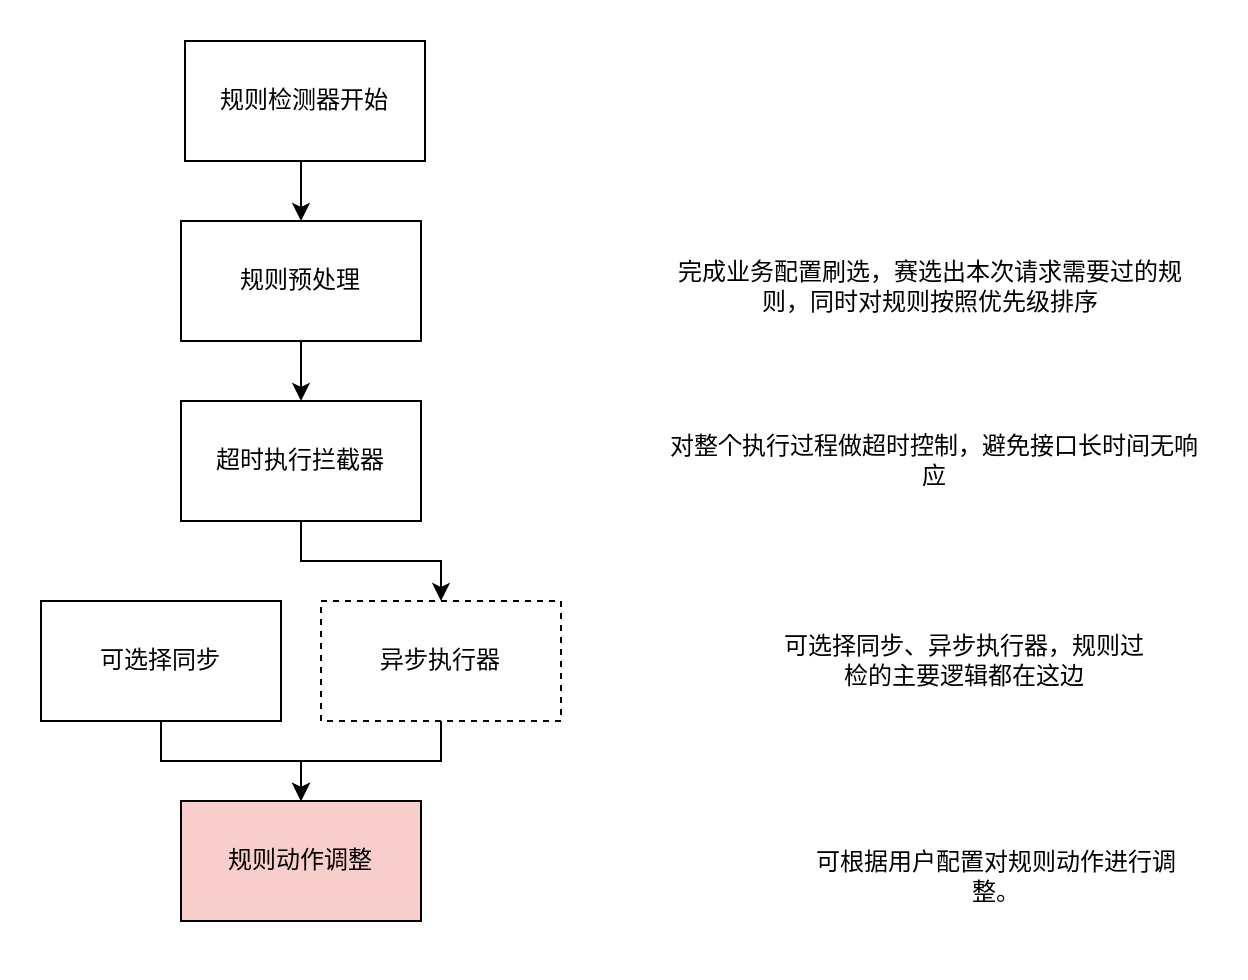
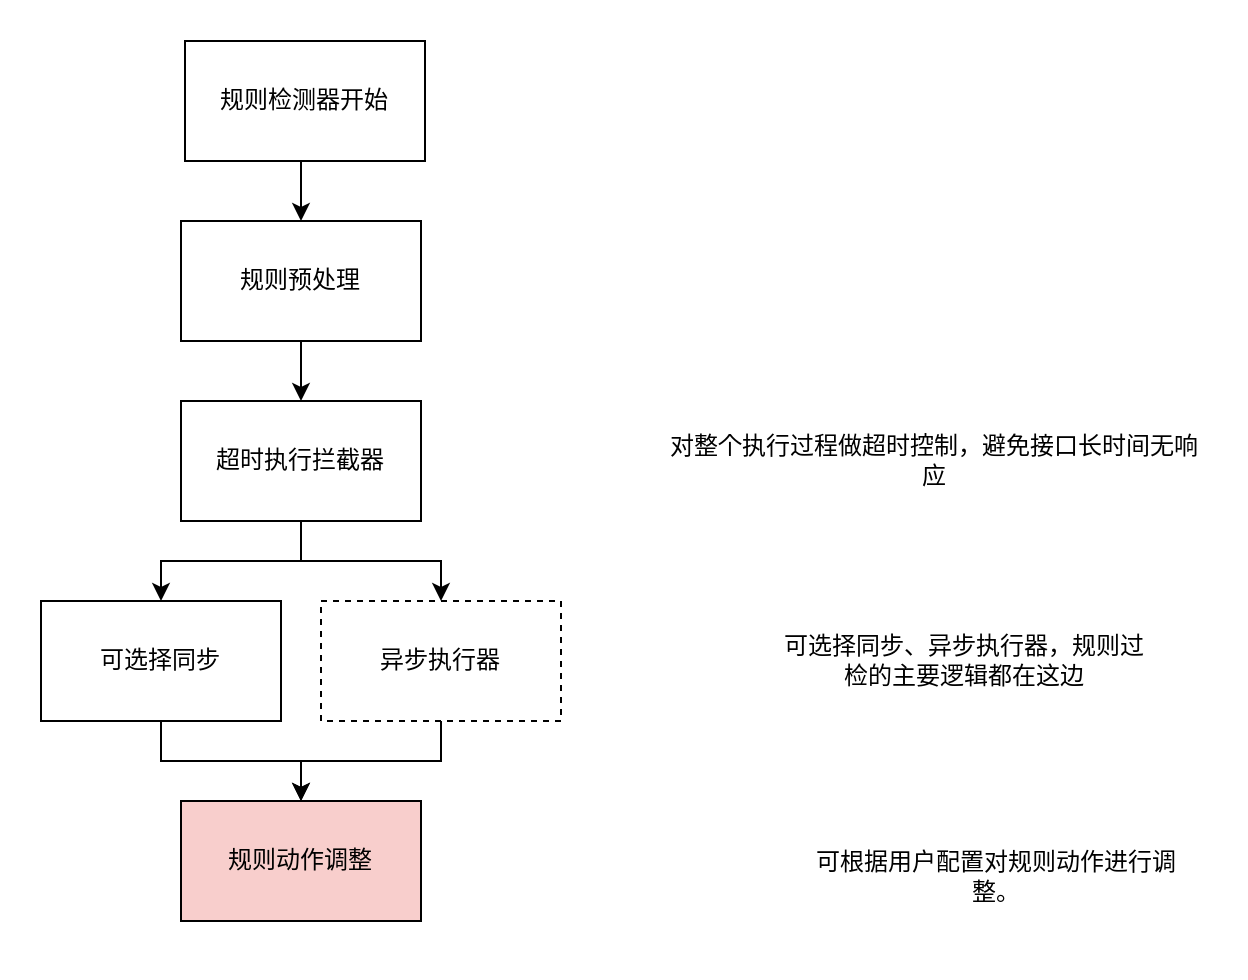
  <mxCell id="0" />
  <mxCell id="1" parent="0" />
  <mxCell id="2" style="edgeStyle=orthogonalEdgeStyle;rounded=0;orthogonalLoop=1;jettySize=auto;html=1;exitX=0.5;exitY=1;exitDx=0;exitDy=0;entryX=0.5;entryY=0;entryDx=0;entryDy=0;" edge="1" parent="1" source="3" target="6"><mxGeometry relative="1" as="geometry" /></mxCell>
  <mxCell id="3" value="规则预处理" style="rounded=0;whiteSpace=wrap;html=1;" vertex="1" parent="1"><mxGeometry x="90" y="110" width="120" height="60" as="geometry" /></mxCell>
+ <mxCell id="4" style="edgeStyle=orthogonalEdgeStyle;rounded=0;orthogonalLoop=1;jettySize=auto;html=1;exitX=0.5;exitY=1;exitDx=0;exitDy=0;entryX=0.5;entryY=0;entryDx=0;entryDy=0;" edge="1" parent="1" source="6" target="8"><mxGeometry relative="1" as="geometry" /></mxCell>
  <mxCell id="5" style="edgeStyle=orthogonalEdgeStyle;rounded=0;orthogonalLoop=1;jettySize=auto;html=1;exitX=0.5;exitY=1;exitDx=0;exitDy=0;" edge="1" parent="1" source="6" target="10"><mxGeometry relative="1" as="geometry" /></mxCell>
  <mxCell id="6" value="超时执行拦截器" style="rounded=0;whiteSpace=wrap;html=1;" vertex="1" parent="1"><mxGeometry x="90" y="200" width="120" height="60" as="geometry" /></mxCell>
  <mxCell id="7" style="edgeStyle=orthogonalEdgeStyle;rounded=0;orthogonalLoop=1;jettySize=auto;html=1;exitX=0.5;exitY=1;exitDx=0;exitDy=0;entryX=0.5;entryY=0;entryDx=0;entryDy=0;" edge="1" parent="1" source="8" target="11"><mxGeometry relative="1" as="geometry" /></mxCell>
  <mxCell id="8" value="可选择同步" style="rounded=0;whiteSpace=wrap;html=1;" vertex="1" parent="1"><mxGeometry x="20" y="300" width="120" height="60" as="geometry" /></mxCell>
  <mxCell id="9" style="edgeStyle=orthogonalEdgeStyle;rounded=0;orthogonalLoop=1;jettySize=auto;html=1;exitX=0.5;exitY=1;exitDx=0;exitDy=0;entryX=0.5;entryY=0;entryDx=0;entryDy=0;" edge="1" parent="1" source="10" target="11"><mxGeometry relative="1" as="geometry" /></mxCell>
  <mxCell id="10" value="异步执行器" style="rounded=0;whiteSpace=wrap;html=1;dashed=1;" vertex="1" parent="1"><mxGeometry x="160" y="300" width="120" height="60" as="geometry" /></mxCell>
  <mxCell id="11" value="规则动作调整" style="rounded=0;whiteSpace=wrap;html=1;fillColor=#f8cecc;" vertex="1" parent="1"><mxGeometry x="90" y="400" width="120" height="60" as="geometry" /></mxCell>
- <mxCell id="12" value="完成业务配置刷选，赛选出本次请求需要过的规则，同时对规则按照优先级排序" style="text;html=1;strokeColor=none;fillColor=none;align=center;verticalAlign=middle;whiteSpace=wrap;rounded=0;" vertex="1" parent="1"><mxGeometry x="330" y="118" width="270" height="50" as="geometry" /></mxCell>
  <mxCell id="13" value="对整个执行过程做超时控制，避免接口长时间无响应" style="text;html=1;strokeColor=none;fillColor=none;align=center;verticalAlign=middle;whiteSpace=wrap;rounded=0;" vertex="1" parent="1"><mxGeometry x="332" y="205" width="270" height="50" as="geometry" /></mxCell>
  <mxCell id="14" value="可选择同步、异步执行器，规则过检的主要逻辑都在这边" style="text;html=1;strokeColor=none;fillColor=none;align=center;verticalAlign=middle;whiteSpace=wrap;rounded=0;" vertex="1" parent="1"><mxGeometry x="387" y="280" width="190" height="100" as="geometry" /></mxCell>
  <mxCell id="15" value="可根据用户配置对规则动作进行调整。" style="text;html=1;strokeColor=none;fillColor=none;align=center;verticalAlign=middle;whiteSpace=wrap;rounded=0;" vertex="1" parent="1"><mxGeometry x="398" y="408" width="200" height="60" as="geometry" /></mxCell>
  <mxCell id="16" style="edgeStyle=orthogonalEdgeStyle;rounded=0;orthogonalLoop=1;jettySize=auto;html=1;exitX=0.5;exitY=1;exitDx=0;exitDy=0;entryX=0.5;entryY=0;entryDx=0;entryDy=0;" edge="1" parent="1" source="17" target="3"><mxGeometry relative="1" as="geometry" /></mxCell>
  <mxCell id="17" value="规则检测器开始" style="rounded=0;whiteSpace=wrap;html=1;" vertex="1" parent="1"><mxGeometry x="92" y="20" width="120" height="60" as="geometry" /></mxCell>
